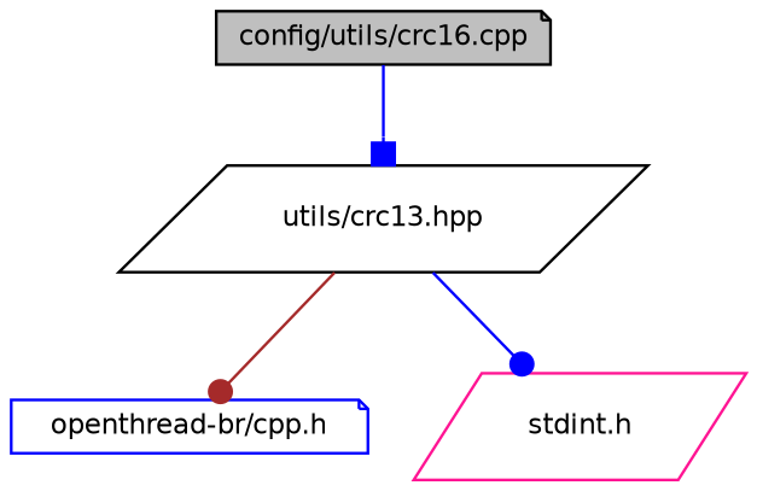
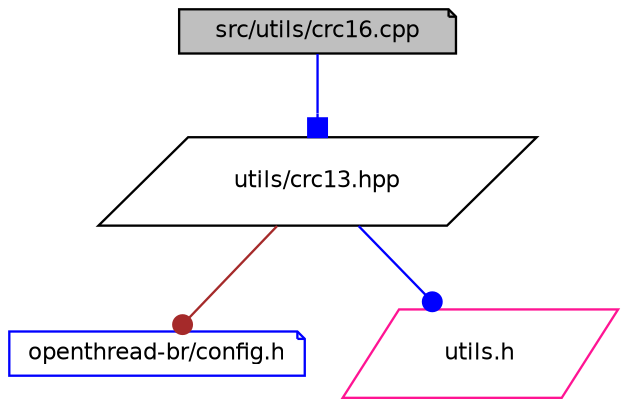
  digraph {
    node [color=black fillcolor=white fontname=Helvetica fontsize=10 shape=note style=filled]
    edge [arrowhead=dot color=blue fontname=Helvetica fontsize=10 labelfontname=Helvetica labelfontsize=10 style=solid]
-   n1 [fillcolor=grey75 fontcolor=black height=0.2 label="config/utils/crc16.cpp" width=0.4]
+   n1 [fillcolor=grey75 fontcolor=black height=0.2 label="src/utils/crc16.cpp" width=0.4]
    n2 [height=0.2 label="utils/crc13.hpp" shape=parallelogram width=0.4]
-   n3 [color=blue height=0.2 label="openthread-br/cpp.h" width=0.4]
-   n4 [color=deeppink height=0.2 label="stdint.h" shape=parallelogram width=0.4]
+   n3 [color=blue height=0.2 label="openthread-br/config.h" width=0.4]
+   n4 [color=deeppink height=0.2 label="utils.h" shape=parallelogram width=0.4]
    n1 -> n2 [arrowhead=box]
    n2 -> n3 [color=brown]
    n2 -> n4
  }
